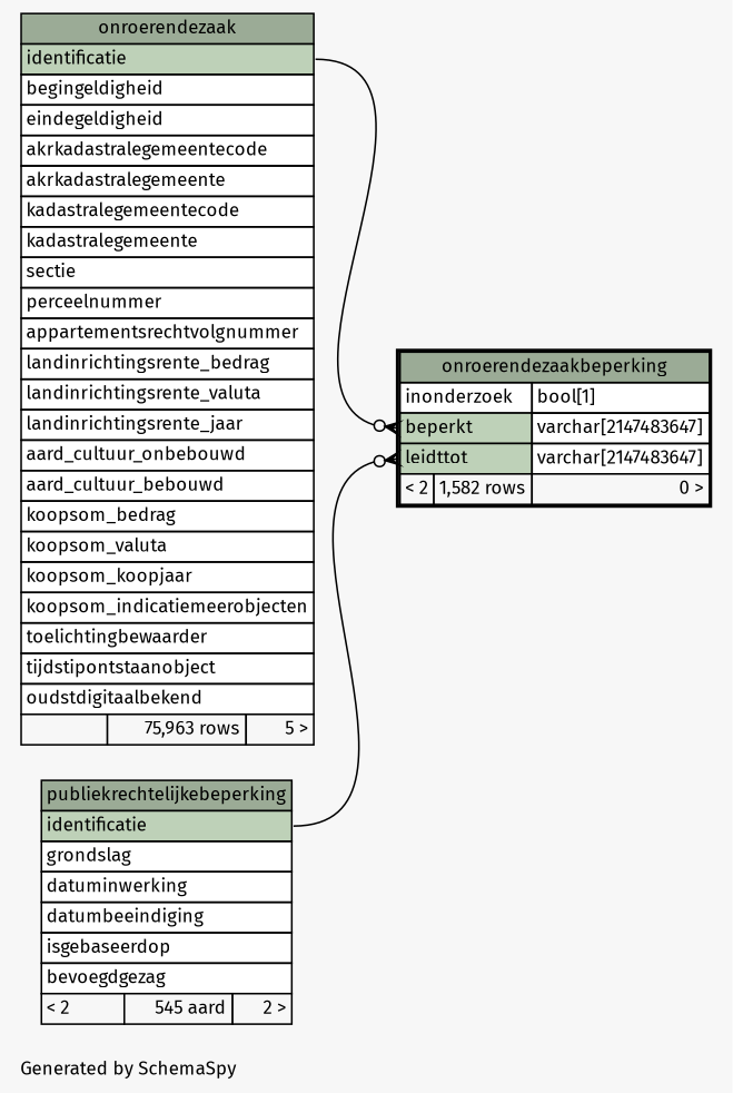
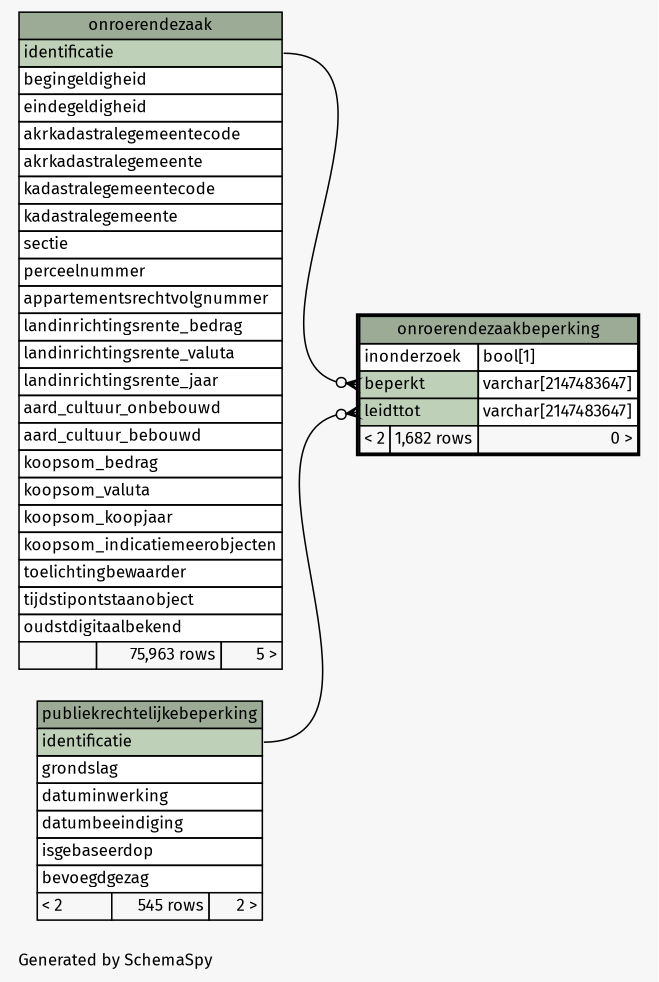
  digraph {
    bgcolor="#f7f7f7"
    fontname="Fira Sans"
    fontsize=11
    label="\nGenerated by SchemaSpy"
    labeljust=l
    nodesep=0.18
    rankdir=RL
    ranksep=0.46
    node [fontname="Fira Sans" fontsize=11 shape=plaintext]
    edge [arrowhead=none arrowsize=0.8 arrowtail=crowodot dir=back fontname="Fira Sans" headport="identificatie:e"]
-   n1 [label=<     <TABLE BORDER="2" CELLBORDER="1" CELLSPACING="0" BGCOLOR="#ffffff">       <TR><TD COLSPAN="3" BGCOLOR="#9bab96" ALIGN="CENTER">onroerendezaakbeperking</TD></TR>       <TR><TD PORT="inonderzoek" COLSPAN="2" ALIGN="LEFT">inonderzoek</TD><TD PORT="inonderzoek.type" ALIGN="LEFT">bool[1]</TD></TR>       <TR><TD PORT="beperkt" COLSPAN="2" BGCOLOR="#bed1b8" ALIGN="LEFT">beperkt</TD><TD PORT="beperkt.type" ALIGN="LEFT">varchar[2147483647]</TD></TR>       <TR><TD PORT="leidttot" COLSPAN="2" BGCOLOR="#bed1b8" ALIGN="LEFT">leidttot</TD><TD PORT="leidttot.type" ALIGN="LEFT">varchar[2147483647]</TD></TR>       <TR><TD ALIGN="LEFT" BGCOLOR="#f7f7f7">&lt; 2</TD><TD ALIGN="RIGHT" BGCOLOR="#f7f7f7">1,582 rows</TD><TD ALIGN="RIGHT" BGCOLOR="#f7f7f7">0 &gt;</TD></TR>     </TABLE>>]
+   n1 [label=<     <TABLE BORDER="2" CELLBORDER="1" CELLSPACING="0" BGCOLOR="#ffffff">       <TR><TD COLSPAN="3" BGCOLOR="#9bab96" ALIGN="CENTER">onroerendezaakbeperking</TD></TR>       <TR><TD PORT="inonderzoek" COLSPAN="2" ALIGN="LEFT">inonderzoek</TD><TD PORT="inonderzoek.type" ALIGN="LEFT">bool[1]</TD></TR>       <TR><TD PORT="beperkt" COLSPAN="2" BGCOLOR="#bed1b8" ALIGN="LEFT">beperkt</TD><TD PORT="beperkt.type" ALIGN="LEFT">varchar[2147483647]</TD></TR>       <TR><TD PORT="leidttot" COLSPAN="2" BGCOLOR="#bed1b8" ALIGN="LEFT">leidttot</TD><TD PORT="leidttot.type" ALIGN="LEFT">varchar[2147483647]</TD></TR>       <TR><TD ALIGN="LEFT" BGCOLOR="#f7f7f7">&lt; 2</TD><TD ALIGN="RIGHT" BGCOLOR="#f7f7f7">1,682 rows</TD><TD ALIGN="RIGHT" BGCOLOR="#f7f7f7">0 &gt;</TD></TR>     </TABLE>>]
    n2 [label=<     <TABLE BORDER="0" CELLBORDER="1" CELLSPACING="0" BGCOLOR="#ffffff">       <TR><TD COLSPAN="3" BGCOLOR="#9bab96" ALIGN="CENTER">onroerendezaak</TD></TR>       <TR><TD PORT="identificatie" COLSPAN="3" BGCOLOR="#bed1b8" ALIGN="LEFT">identificatie</TD></TR>       <TR><TD PORT="begingeldigheid" COLSPAN="3" ALIGN="LEFT">begingeldigheid</TD></TR>       <TR><TD PORT="eindegeldigheid" COLSPAN="3" ALIGN="LEFT">eindegeldigheid</TD></TR>       <TR><TD PORT="akrkadastralegemeentecode" COLSPAN="3" ALIGN="LEFT">akrkadastralegemeentecode</TD></TR>       <TR><TD PORT="akrkadastralegemeente" COLSPAN="3" ALIGN="LEFT">akrkadastralegemeente</TD></TR>       <TR><TD PORT="kadastralegemeentecode" COLSPAN="3" ALIGN="LEFT">kadastralegemeentecode</TD></TR>       <TR><TD PORT="kadastralegemeente" COLSPAN="3" ALIGN="LEFT">kadastralegemeente</TD></TR>       <TR><TD PORT="sectie" COLSPAN="3" ALIGN="LEFT">sectie</TD></TR>       <TR><TD PORT="perceelnummer" COLSPAN="3" ALIGN="LEFT">perceelnummer</TD></TR>       <TR><TD PORT="appartementsrechtvolgnummer" COLSPAN="3" ALIGN="LEFT">appartementsrechtvolgnummer</TD></TR>       <TR><TD PORT="landinrichtingsrente_bedrag" COLSPAN="3" ALIGN="LEFT">landinrichtingsrente_bedrag</TD></TR>       <TR><TD PORT="landinrichtingsrente_valuta" COLSPAN="3" ALIGN="LEFT">landinrichtingsrente_valuta</TD></TR>       <TR><TD PORT="landinrichtingsrente_jaar" COLSPAN="3" ALIGN="LEFT">landinrichtingsrente_jaar</TD></TR>       <TR><TD PORT="aard_cultuur_onbebouwd" COLSPAN="3" ALIGN="LEFT">aard_cultuur_onbebouwd</TD></TR>       <TR><TD PORT="aard_cultuur_bebouwd" COLSPAN="3" ALIGN="LEFT">aard_cultuur_bebouwd</TD></TR>       <TR><TD PORT="koopsom_bedrag" COLSPAN="3" ALIGN="LEFT">koopsom_bedrag</TD></TR>       <TR><TD PORT="koopsom_valuta" COLSPAN="3" ALIGN="LEFT">koopsom_valuta</TD></TR>       <TR><TD PORT="koopsom_koopjaar" COLSPAN="3" ALIGN="LEFT">koopsom_koopjaar</TD></TR>       <TR><TD PORT="koopsom_indicatiemeerobjecten" COLSPAN="3" ALIGN="LEFT">koopsom_indicatiemeerobjecten</TD></TR>       <TR><TD PORT="toelichtingbewaarder" COLSPAN="3" ALIGN="LEFT">toelichtingbewaarder</TD></TR>       <TR><TD PORT="tijdstipontstaanobject" COLSPAN="3" ALIGN="LEFT">tijdstipontstaanobject</TD></TR>       <TR><TD PORT="oudstdigitaalbekend" COLSPAN="3" ALIGN="LEFT">oudstdigitaalbekend</TD></TR>       <TR><TD ALIGN="LEFT" BGCOLOR="#f7f7f7">  </TD><TD ALIGN="RIGHT" BGCOLOR="#f7f7f7">75,963 rows</TD><TD ALIGN="RIGHT" BGCOLOR="#f7f7f7">5 &gt;</TD></TR>     </TABLE>>]
-   n3 [label=<     <TABLE BORDER="0" CELLBORDER="1" CELLSPACING="0" BGCOLOR="#ffffff">       <TR><TD COLSPAN="3" BGCOLOR="#9bab96" ALIGN="CENTER">publiekrechtelijkebeperking</TD></TR>       <TR><TD PORT="identificatie" COLSPAN="3" BGCOLOR="#bed1b8" ALIGN="LEFT">identificatie</TD></TR>       <TR><TD PORT="grondslag" COLSPAN="3" ALIGN="LEFT">grondslag</TD></TR>       <TR><TD PORT="datuminwerking" COLSPAN="3" ALIGN="LEFT">datuminwerking</TD></TR>       <TR><TD PORT="datumbeeindiging" COLSPAN="3" ALIGN="LEFT">datumbeeindiging</TD></TR>       <TR><TD PORT="isgebaseerdop" COLSPAN="3" ALIGN="LEFT">isgebaseerdop</TD></TR>       <TR><TD PORT="bevoegdgezag" COLSPAN="3" ALIGN="LEFT">bevoegdgezag</TD></TR>       <TR><TD ALIGN="LEFT" BGCOLOR="#f7f7f7">&lt; 2</TD><TD ALIGN="RIGHT" BGCOLOR="#f7f7f7">545 aard</TD><TD ALIGN="RIGHT" BGCOLOR="#f7f7f7">2 &gt;</TD></TR>     </TABLE>>]
+   n3 [label=<     <TABLE BORDER="0" CELLBORDER="1" CELLSPACING="0" BGCOLOR="#ffffff">       <TR><TD COLSPAN="3" BGCOLOR="#9bab96" ALIGN="CENTER">publiekrechtelijkebeperking</TD></TR>       <TR><TD PORT="identificatie" COLSPAN="3" BGCOLOR="#bed1b8" ALIGN="LEFT">identificatie</TD></TR>       <TR><TD PORT="grondslag" COLSPAN="3" ALIGN="LEFT">grondslag</TD></TR>       <TR><TD PORT="datuminwerking" COLSPAN="3" ALIGN="LEFT">datuminwerking</TD></TR>       <TR><TD PORT="datumbeeindiging" COLSPAN="3" ALIGN="LEFT">datumbeeindiging</TD></TR>       <TR><TD PORT="isgebaseerdop" COLSPAN="3" ALIGN="LEFT">isgebaseerdop</TD></TR>       <TR><TD PORT="bevoegdgezag" COLSPAN="3" ALIGN="LEFT">bevoegdgezag</TD></TR>       <TR><TD ALIGN="LEFT" BGCOLOR="#f7f7f7">&lt; 2</TD><TD ALIGN="RIGHT" BGCOLOR="#f7f7f7">545 rows</TD><TD ALIGN="RIGHT" BGCOLOR="#f7f7f7">2 &gt;</TD></TR>     </TABLE>>]
    n1 -> n2 [tailport="beperkt:w"]
    n1 -> n3 [tailport="leidttot:w"]
  }
